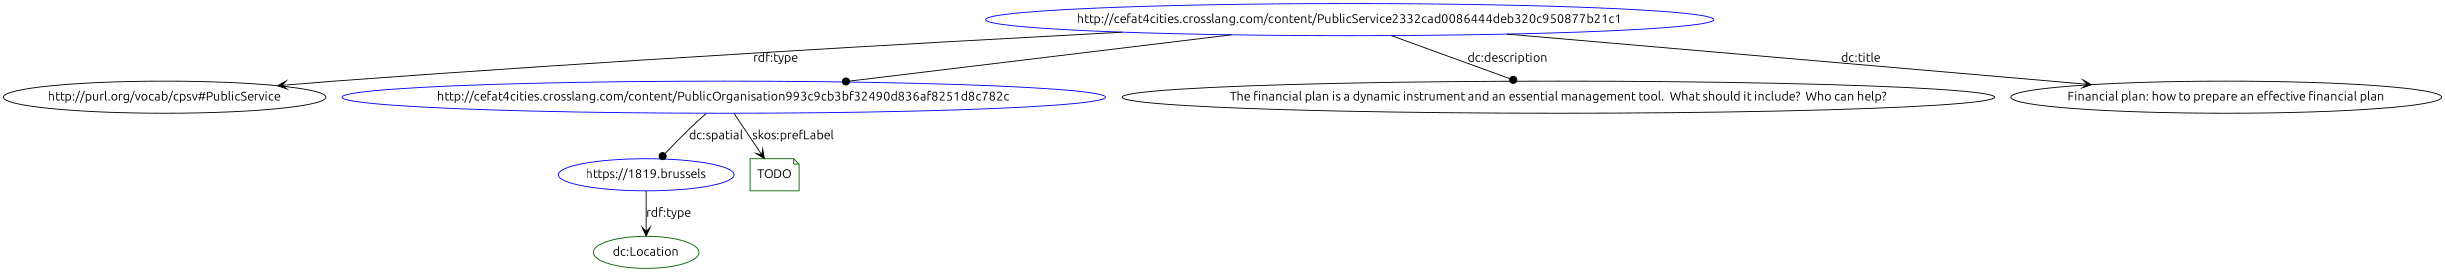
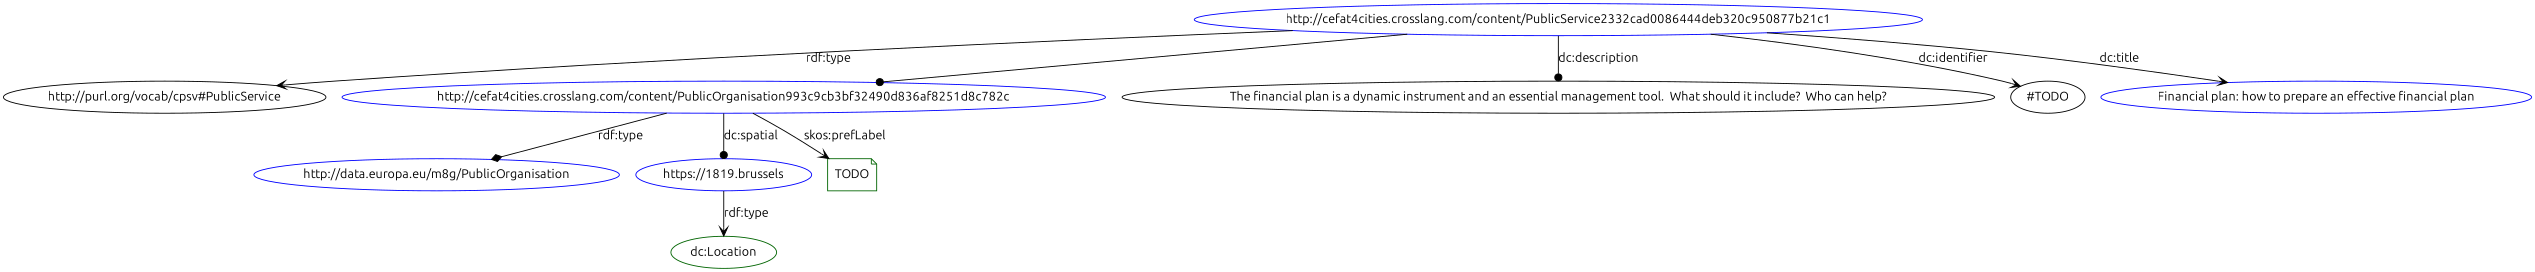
  digraph {
    fontname=Ubuntu
    node [color=blue fontname=Ubuntu shape=ellipse]
    edge [arrowhead=vee fontname=Ubuntu]
    n1 [label="http://cefat4cities.crosslang.com/content/PublicService2332cad0086444deb320c950877b21c1"]
    n2 [color=black label="http://purl.org/vocab/cpsv#PublicService"]
    n3 [label="http://cefat4cities.crosslang.com/content/PublicOrganisation993c9cb3bf32490d836af8251d8c782c"]
    n4 [color=black label="The financial plan is a dynamic instrument and an essential management tool.  What should it include?  Who can help?"]
-   n6 [color=black label="Financial plan: how to prepare an effective financial plan"]
+   n5 [color=black label="#TODO"]
+   n6 [label="Financial plan: how to prepare an effective financial plan"]
+   n7 [label="http://data.europa.eu/m8g/PublicOrganisation"]
    n8 [label="https://1819.brussels"]
    n9 [color=darkgreen label=TODO shape=note]
    n10 [color=darkgreen label="dc:Location"]
    n1 -> n2 [label="rdf:type"]
    n1 -> n3 [arrowhead=dot]
    n1 -> n4 [arrowhead=dot label="dc:description"]
+   n1 -> n5 [label="dc:identifier"]
    n1 -> n6 [label="dc:title"]
+   n3 -> n7 [arrowhead=diamond label="rdf:type"]
    n3 -> n8 [arrowhead=dot label="dc:spatial"]
    n3 -> n9 [label="skos:prefLabel"]
    n8 -> n10 [label="rdf:type"]
  }
